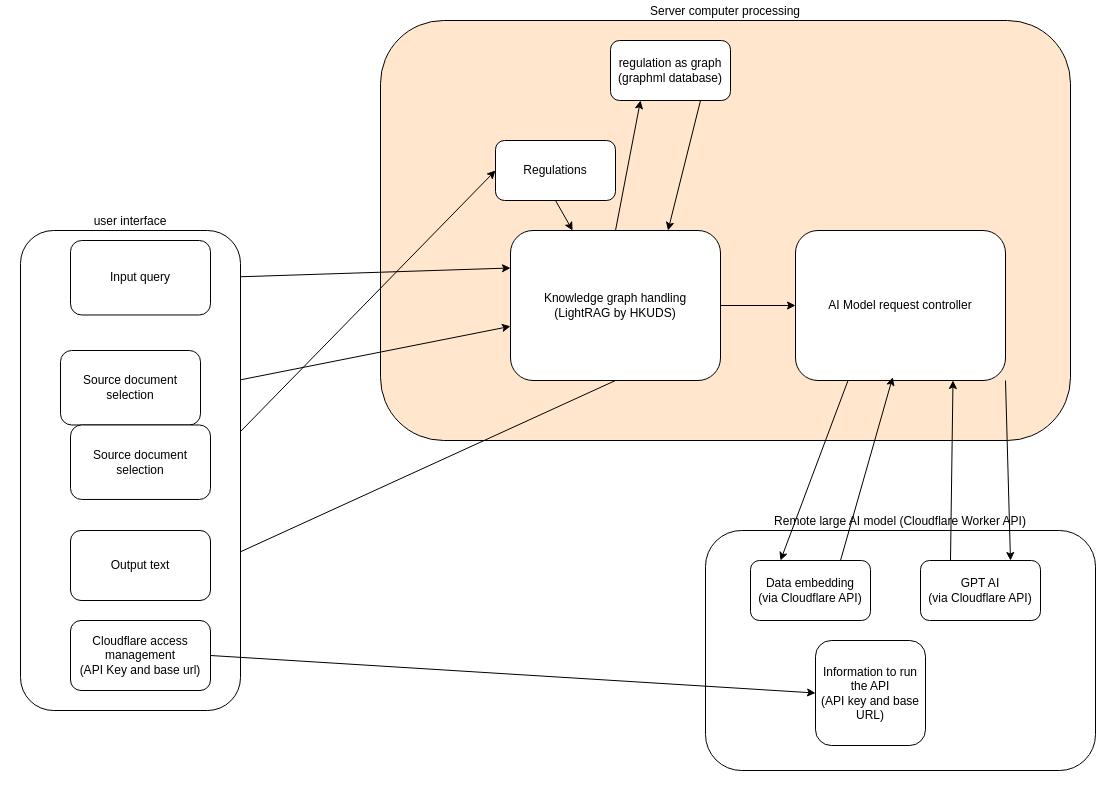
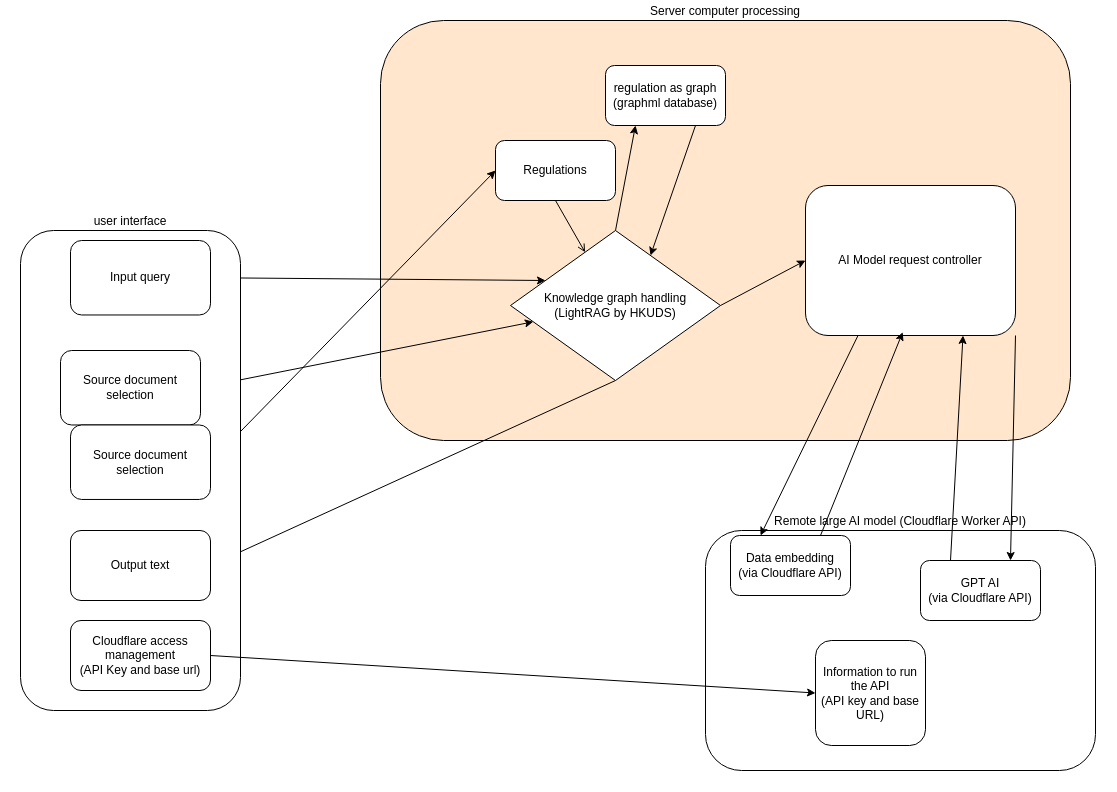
  <mxCell id="0" />
  <mxCell id="1" parent="0" />
  <mxCell id="2" value="Server computer processing" style="rounded=1;whiteSpace=wrap;html=1;labelPosition=center;verticalLabelPosition=top;align=center;verticalAlign=bottom;fillColor=#ffe6cc;" vertex="1" parent="1"><mxGeometry x="380" y="20" width="690" height="420" as="geometry" /></mxCell>
  <mxCell id="3" value="Remote large AI model (Cloudflare Worker API)" style="rounded=1;whiteSpace=wrap;html=1;labelPosition=center;verticalLabelPosition=top;align=center;verticalAlign=bottom;" vertex="1" parent="1"><mxGeometry x="705" y="530" width="390" height="240" as="geometry" /></mxCell>
  <mxCell id="4" style="edgeStyle=none;shape=connector;rounded=0;orthogonalLoop=1;jettySize=auto;html=1;exitX=1;exitY=0.5;exitDx=0;exitDy=0;strokeColor=default;align=center;verticalAlign=middle;fontFamily=Helvetica;fontSize=11;fontColor=default;labelBackgroundColor=default;endArrow=classic;entryX=0;entryY=0.25;entryDx=0;entryDy=0;" edge="1" parent="1" source="20" target="10"><mxGeometry relative="1" as="geometry"><mxPoint x="530" y="290" as="targetPoint" /></mxGeometry></mxCell>
- <mxCell id="5" style="rounded=0;orthogonalLoop=1;jettySize=auto;html=1;exitX=0.5;exitY=1;exitDx=0;exitDy=0;" edge="1" parent="1" source="6" target="10"><mxGeometry relative="1" as="geometry" /></mxCell>
+ <mxCell id="5" style="rounded=0;orthogonalLoop=1;jettySize=auto;html=1;exitX=0.5;exitY=1;exitDx=0;exitDy=0;endArrow=open;" edge="1" parent="1" source="6" target="10"><mxGeometry relative="1" as="geometry" /></mxCell>
  <mxCell id="6" value="Regulations" style="rounded=1;whiteSpace=wrap;html=1;" vertex="1" parent="1"><mxGeometry x="495" y="140" width="120" height="60" as="geometry" /></mxCell>
  <mxCell id="7" style="edgeStyle=none;shape=connector;rounded=0;orthogonalLoop=1;jettySize=auto;html=1;exitX=0.5;exitY=0;exitDx=0;exitDy=0;entryX=0.25;entryY=1;entryDx=0;entryDy=0;strokeColor=default;align=center;verticalAlign=middle;fontFamily=Helvetica;fontSize=11;fontColor=default;labelBackgroundColor=default;endArrow=classic;" edge="1" parent="1" source="10" target="15"><mxGeometry relative="1" as="geometry" /></mxCell>
  <mxCell id="8" style="edgeStyle=none;shape=connector;rounded=0;orthogonalLoop=1;jettySize=auto;html=1;exitX=0.5;exitY=1;exitDx=0;exitDy=0;entryX=1;entryY=0.5;entryDx=0;entryDy=0;strokeColor=default;align=center;verticalAlign=middle;fontFamily=Helvetica;fontSize=11;fontColor=default;labelBackgroundColor=default;endArrow=classic;" edge="1" parent="1" source="10" target="23"><mxGeometry relative="1" as="geometry" /></mxCell>
  <mxCell id="9" style="edgeStyle=none;shape=connector;rounded=0;orthogonalLoop=1;jettySize=auto;html=1;exitX=1;exitY=0.5;exitDx=0;exitDy=0;entryX=0;entryY=0.5;entryDx=0;entryDy=0;strokeColor=default;align=center;verticalAlign=middle;fontFamily=Helvetica;fontSize=11;fontColor=default;labelBackgroundColor=default;endArrow=classic;" edge="1" parent="1" source="10" target="30"><mxGeometry relative="1" as="geometry" /></mxCell>
- <mxCell id="10" value="&lt;div&gt;Knowledge graph handling&lt;/div&gt;&lt;div&gt;(LightRAG by HKUDS)&lt;/div&gt;" style="rounded=1;whiteSpace=wrap;html=1;" vertex="1" parent="1"><mxGeometry x="510" y="230" width="210" height="150" as="geometry" /></mxCell>
- <mxCell id="11" value="&lt;div&gt;Data embedding&lt;/div&gt;&lt;div&gt;(via Cloudflare API)&lt;/div&gt;" style="rounded=1;whiteSpace=wrap;html=1;" vertex="1" parent="1"><mxGeometry x="750" y="560" width="120" height="60" as="geometry" /></mxCell>
+ <mxCell id="10" value="&lt;div&gt;Knowledge graph handling&lt;/div&gt;&lt;div&gt;(LightRAG by HKUDS)&lt;/div&gt;" style="rhombus;whiteSpace=wrap;html=1;" vertex="1" parent="1"><mxGeometry x="510" y="230" width="210" height="150" as="geometry" /></mxCell>
+ <mxCell id="11" value="&lt;div&gt;Data embedding&lt;/div&gt;&lt;div&gt;(via Cloudflare API)&lt;/div&gt;" style="rounded=1;whiteSpace=wrap;html=1;" vertex="1" parent="1"><mxGeometry x="730" y="535" width="120" height="60" as="geometry" /></mxCell>
  <mxCell id="12" style="edgeStyle=none;shape=connector;rounded=0;orthogonalLoop=1;jettySize=auto;html=1;exitX=0.25;exitY=0;exitDx=0;exitDy=0;entryX=0.75;entryY=1;entryDx=0;entryDy=0;strokeColor=default;align=center;verticalAlign=middle;fontFamily=Helvetica;fontSize=11;fontColor=default;labelBackgroundColor=default;endArrow=classic;" edge="1" parent="1" source="13" target="30"><mxGeometry relative="1" as="geometry" /></mxCell>
  <mxCell id="13" value="&lt;div&gt;GPT AI&lt;/div&gt;&lt;div&gt;(via Cloudflare API)&lt;/div&gt;" style="rounded=1;whiteSpace=wrap;html=1;" vertex="1" parent="1"><mxGeometry x="920" y="560" width="120" height="60" as="geometry" /></mxCell>
  <mxCell id="14" style="edgeStyle=none;shape=connector;rounded=0;orthogonalLoop=1;jettySize=auto;html=1;exitX=0.75;exitY=1;exitDx=0;exitDy=0;entryX=0.75;entryY=0;entryDx=0;entryDy=0;strokeColor=default;align=center;verticalAlign=middle;fontFamily=Helvetica;fontSize=11;fontColor=default;labelBackgroundColor=default;endArrow=classic;" edge="1" parent="1" source="15" target="10"><mxGeometry relative="1" as="geometry" /></mxCell>
- <mxCell id="15" value="&lt;div&gt;regulation as graph&lt;/div&gt;&lt;div&gt;(graphml database)&lt;/div&gt;" style="rounded=1;whiteSpace=wrap;html=1;" vertex="1" parent="1"><mxGeometry x="610" y="40" width="120" height="60" as="geometry" /></mxCell>
+ <mxCell id="15" value="&lt;div&gt;regulation as graph&lt;/div&gt;&lt;div&gt;(graphml database)&lt;/div&gt;" style="rounded=1;whiteSpace=wrap;html=1;" vertex="1" parent="1"><mxGeometry x="605" y="65" width="120" height="60" as="geometry" /></mxCell>
  <mxCell id="16" style="edgeStyle=none;shape=connector;rounded=0;orthogonalLoop=1;jettySize=auto;html=1;exitX=1;exitY=0.5;exitDx=0;exitDy=0;strokeColor=default;align=center;verticalAlign=middle;fontFamily=Helvetica;fontSize=11;fontColor=default;labelBackgroundColor=default;endArrow=classic;" edge="1" parent="1" source="21" target="10"><mxGeometry relative="1" as="geometry" /></mxCell>
  <mxCell id="17" style="edgeStyle=none;shape=connector;rounded=0;orthogonalLoop=1;jettySize=auto;html=1;exitX=1;exitY=0.5;exitDx=0;exitDy=0;strokeColor=default;align=center;verticalAlign=middle;fontFamily=Helvetica;fontSize=11;fontColor=default;labelBackgroundColor=default;endArrow=classic;entryX=0;entryY=0.5;entryDx=0;entryDy=0;" edge="1" parent="1" source="22" target="6"><mxGeometry relative="1" as="geometry" /></mxCell>
  <mxCell id="18" value="" style="group" vertex="1" connectable="0" parent="1"><mxGeometry x="20" y="230" width="220" height="480" as="geometry" /></mxCell>
  <mxCell id="19" value="user interface" style="rounded=1;whiteSpace=wrap;html=1;labelPosition=center;verticalLabelPosition=top;align=center;verticalAlign=bottom;" vertex="1" parent="18"><mxGeometry width="220" height="480" as="geometry" /></mxCell>
  <mxCell id="20" value="Input query" style="rounded=1;whiteSpace=wrap;html=1;" vertex="1" parent="18"><mxGeometry x="50" y="9.998" width="140" height="74.483" as="geometry" /></mxCell>
  <mxCell id="21" value="Source document selection" style="rounded=1;whiteSpace=wrap;html=1;" vertex="1" parent="18"><mxGeometry x="40" y="120.004" width="140" height="74.483" as="geometry" /></mxCell>
  <mxCell id="22" value="Source document selection" style="rounded=1;whiteSpace=wrap;html=1;" vertex="1" parent="18"><mxGeometry x="50" y="194.484" width="140" height="74.483" as="geometry" /></mxCell>
  <mxCell id="23" value="Output text" style="rounded=1;whiteSpace=wrap;html=1;" vertex="1" parent="18"><mxGeometry x="50" y="300" width="140" height="70" as="geometry" /></mxCell>
  <mxCell id="24" style="edgeStyle=none;shape=connector;rounded=0;orthogonalLoop=1;jettySize=auto;html=1;exitX=0.25;exitY=1;exitDx=0;exitDy=0;strokeColor=default;align=center;verticalAlign=middle;fontFamily=Helvetica;fontSize=11;fontColor=default;labelBackgroundColor=default;endArrow=classic;" edge="1" parent="18" source="23" target="23"><mxGeometry relative="1" as="geometry" /></mxCell>
  <mxCell id="25" value="&lt;div&gt;Cloudflare access management&lt;/div&gt;&lt;div&gt;(API Key and base url)&lt;/div&gt;" style="rounded=1;whiteSpace=wrap;html=1;" vertex="1" parent="18"><mxGeometry x="50" y="390" width="140" height="70" as="geometry" /></mxCell>
  <mxCell id="26" value="Information to run the API&lt;br&gt;(API key and base URL)" style="rounded=1;whiteSpace=wrap;html=1;" vertex="1" parent="1"><mxGeometry x="815" y="640" width="110" height="105" as="geometry" /></mxCell>
  <mxCell id="27" style="edgeStyle=none;shape=connector;rounded=0;orthogonalLoop=1;jettySize=auto;html=1;exitX=1;exitY=0.5;exitDx=0;exitDy=0;strokeColor=default;align=center;verticalAlign=middle;fontFamily=Helvetica;fontSize=11;fontColor=default;labelBackgroundColor=default;endArrow=classic;entryX=0;entryY=0.5;entryDx=0;entryDy=0;" edge="1" parent="1" source="25" target="26"><mxGeometry relative="1" as="geometry"><mxPoint x="510" y="630" as="targetPoint" /></mxGeometry></mxCell>
  <mxCell id="28" style="edgeStyle=none;shape=connector;rounded=0;orthogonalLoop=1;jettySize=auto;html=1;exitX=0.25;exitY=1;exitDx=0;exitDy=0;entryX=0.25;entryY=0;entryDx=0;entryDy=0;strokeColor=default;align=center;verticalAlign=middle;fontFamily=Helvetica;fontSize=11;fontColor=default;labelBackgroundColor=default;endArrow=classic;" edge="1" parent="1" source="30" target="11"><mxGeometry relative="1" as="geometry" /></mxCell>
  <mxCell id="29" style="edgeStyle=none;shape=connector;rounded=0;orthogonalLoop=1;jettySize=auto;html=1;exitX=1;exitY=1;exitDx=0;exitDy=0;entryX=0.75;entryY=0;entryDx=0;entryDy=0;strokeColor=default;align=center;verticalAlign=middle;fontFamily=Helvetica;fontSize=11;fontColor=default;labelBackgroundColor=default;endArrow=classic;" edge="1" parent="1" source="30" target="13"><mxGeometry relative="1" as="geometry" /></mxCell>
- <mxCell id="30" value="AI Model request controller" style="rounded=1;whiteSpace=wrap;html=1;" vertex="1" parent="1"><mxGeometry x="795" y="230" width="210" height="150" as="geometry" /></mxCell>
+ <mxCell id="30" value="AI Model request controller" style="rounded=1;whiteSpace=wrap;html=1;" vertex="1" parent="1"><mxGeometry x="805" y="185" width="210" height="150" as="geometry" /></mxCell>
  <mxCell id="31" style="edgeStyle=none;shape=connector;rounded=0;orthogonalLoop=1;jettySize=auto;html=1;exitX=0.75;exitY=0;exitDx=0;exitDy=0;entryX=0.463;entryY=0.978;entryDx=0;entryDy=0;entryPerimeter=0;strokeColor=default;align=center;verticalAlign=middle;fontFamily=Helvetica;fontSize=11;fontColor=default;labelBackgroundColor=default;endArrow=classic;" edge="1" parent="1" source="11" target="30"><mxGeometry relative="1" as="geometry" /></mxCell>
